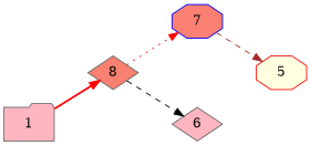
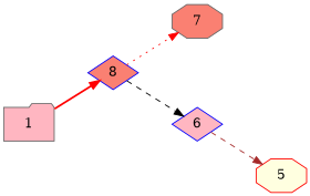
  digraph {
    rankdir=LR
    node [shape=circle style=filled]
    edge [style=invis]
    n1 [color=gray40 fillcolor=lightpink label=1 shape=folder]
-   n2 [color=gray40 fillcolor=salmon label=8 shape=diamond]
+   n2 [color=blue fillcolor=salmon label=8 shape=diamond]
    n3 [label="#" style=invis]
-   n4 [color=blue fillcolor=salmon label=7 shape=octagon]
+   n4 [color=gray40 fillcolor=salmon label=7 shape=octagon]
    n5 [label="#" style=invis]
-   n6 [color=gray40 fillcolor=lightpink label=6 shape=diamond]
+   n6 [color=blue fillcolor=lightpink label=6 shape=diamond]
    n7 [label="#" style=invis]
    n8 [label="#" style=invis]
    n9 [color=red fillcolor=lightyellow label=5 shape=octagon]
    n1 -> n2 [color=red style=bold]
    n1 -> n3 [weight=10]
    n2 -> n4 [color=red style=dotted]
    n2 -> n5 [weight=10]
    n2 -> n6 [color=black style=dashed]
    n4 -> n7 [weight=10]
    n6 -> n8 [weight=10]
-   n4 -> n9 [color=brown style=dashed]
+   n6 -> n9 [color=brown style=dashed]
  }
